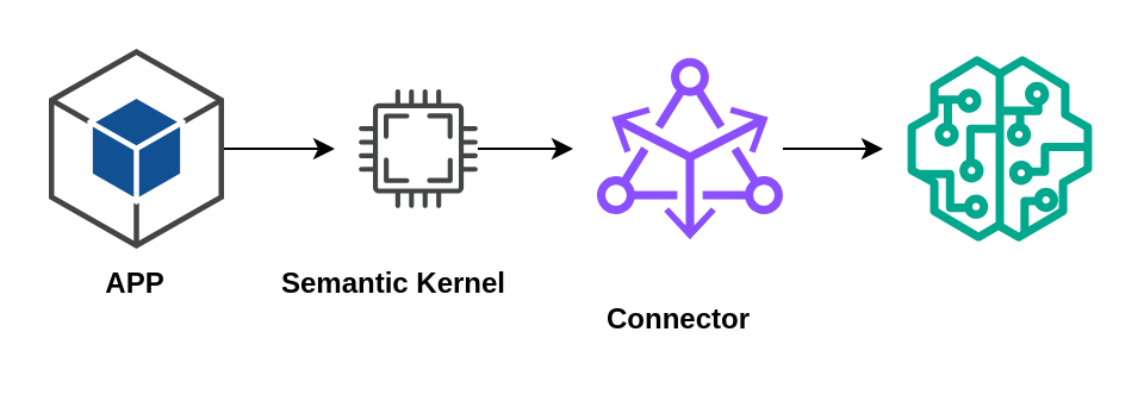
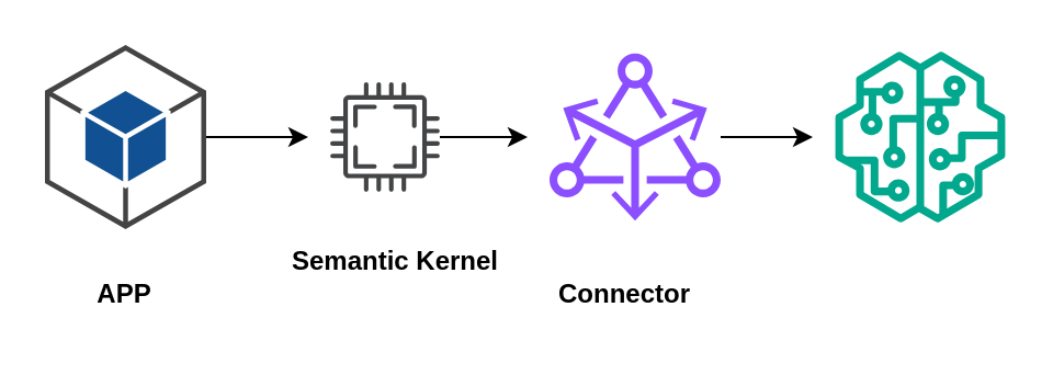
  <mxCell id="0" />
  <mxCell id="1" parent="0" />
  <mxCell id="2" style="edgeStyle=orthogonalEdgeStyle;rounded=0;orthogonalLoop=1;jettySize=auto;html=1;exitX=1;exitY=0.5;exitDx=0;exitDy=0;exitPerimeter=0;" edge="1" parent="1" source="3"><mxGeometry relative="1" as="geometry"><mxPoint x="140" y="62" as="targetPoint" /></mxGeometry></mxCell>
  <mxCell id="3" value="" style="outlineConnect=0;dashed=0;verticalLabelPosition=bottom;verticalAlign=top;align=center;html=1;shape=mxgraph.aws3.android;fillColor=#115193;gradientColor=none;" vertex="1" parent="1"><mxGeometry x="20" y="20" width="73.5" height="84" as="geometry" /></mxCell>
- <mxCell id="4" value="APP" style="text;html=1;align=center;verticalAlign=middle;whiteSpace=wrap;rounded=0;fontStyle=1" vertex="1" parent="1"><mxGeometry x="28.37" y="104" width="56.75" height="30" as="geometry" /></mxCell>
+ <mxCell id="4" value="APP" style="text;html=1;align=center;verticalAlign=middle;whiteSpace=wrap;rounded=0;fontStyle=1" vertex="1" parent="1"><mxGeometry x="28.37" y="119" width="56.75" height="30" as="geometry" /></mxCell>
  <mxCell id="5" style="edgeStyle=orthogonalEdgeStyle;rounded=0;orthogonalLoop=1;jettySize=auto;html=1;" edge="1" parent="1" source="6"><mxGeometry relative="1" as="geometry"><mxPoint x="370" y="62" as="targetPoint" /></mxGeometry></mxCell>
  <mxCell id="6" value="" style="sketch=0;outlineConnect=0;fontColor=#232F3E;gradientColor=none;fillColor=#8C4FFF;strokeColor=none;dashed=0;verticalLabelPosition=bottom;verticalAlign=top;align=center;html=1;fontSize=12;fontStyle=0;aspect=fixed;pointerEvents=1;shape=mxgraph.aws4.msk_amazon_msk_connect;" vertex="1" parent="1"><mxGeometry x="250" y="23.5" width="78" height="77" as="geometry" /></mxCell>
  <mxCell id="7" value="Connector" style="text;html=1;align=center;verticalAlign=middle;whiteSpace=wrap;rounded=0;fontStyle=1" vertex="1" parent="1"><mxGeometry x="255.63" y="119" width="56.75" height="30" as="geometry" /></mxCell>
  <mxCell id="8" style="edgeStyle=orthogonalEdgeStyle;rounded=0;orthogonalLoop=1;jettySize=auto;html=1;" edge="1" parent="1" source="9"><mxGeometry relative="1" as="geometry"><mxPoint x="240" y="62" as="targetPoint" /></mxGeometry></mxCell>
  <mxCell id="9" value="" style="sketch=0;pointerEvents=1;shadow=0;dashed=0;html=1;strokeColor=none;fillColor=#434445;aspect=fixed;labelPosition=center;verticalLabelPosition=bottom;verticalAlign=top;align=center;outlineConnect=0;shape=mxgraph.vvd.cpu;" vertex="1" parent="1"><mxGeometry x="150" y="37" width="50" height="50" as="geometry" /></mxCell>
- <mxCell id="10" value="Semantic Kernel" style="text;html=1;align=center;verticalAlign=middle;whiteSpace=wrap;rounded=0;fontStyle=1" vertex="1" parent="1"><mxGeometry x="105" y="104" width="120" height="30" as="geometry" /></mxCell>
+ <mxCell id="10" value="Semantic Kernel" style="text;html=1;align=center;verticalAlign=middle;whiteSpace=wrap;rounded=0;fontStyle=1" vertex="1" parent="1"><mxGeometry x="120" y="104" width="120" height="30" as="geometry" /></mxCell>
  <mxCell id="11" value="" style="sketch=0;outlineConnect=0;fontColor=#232F3E;gradientColor=none;fillColor=#01A88D;strokeColor=none;dashed=0;verticalLabelPosition=bottom;verticalAlign=top;align=center;html=1;fontSize=12;fontStyle=0;aspect=fixed;pointerEvents=1;shape=mxgraph.aws4.sagemaker_model;" vertex="1" parent="1"><mxGeometry x="380" y="23" width="78" height="78" as="geometry" /></mxCell>
